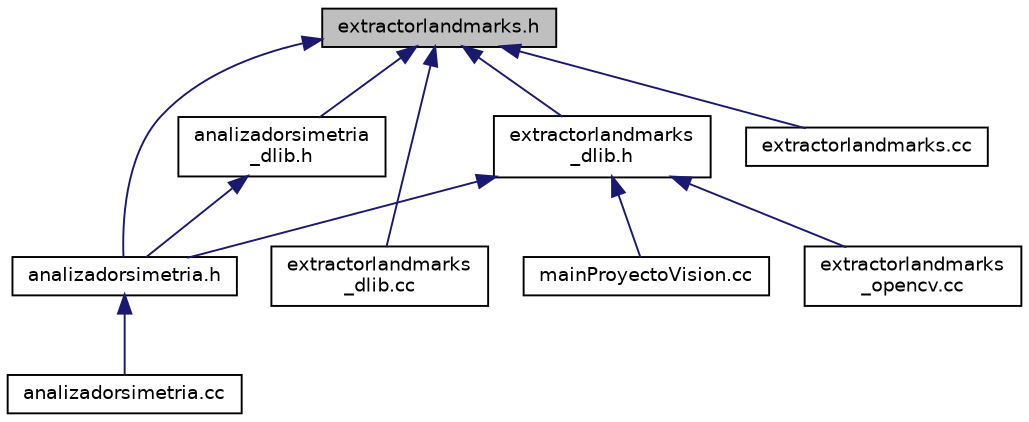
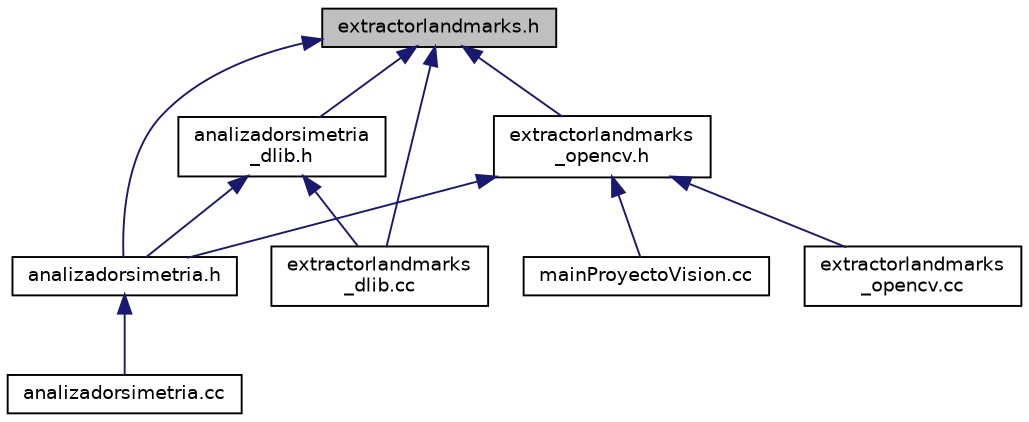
  digraph {
    node [color=black fillcolor=white fontname=Helvetica fontsize=10 shape=record style=filled]
    edge [color=midnightblue dir=back fontname=Helvetica fontsize=10 labelfontname=Helvetica labelfontsize=10 style=solid]
    n1 [fillcolor=grey75 fontcolor=black height=0.2 label="extractorlandmarks.h" width=0.4]
    n2 [height=0.2 label="analizadorsimetria.h" width=0.4]
    n3 [height=0.2 label="analizadorsimetria\l_dlib.h" width=0.4]
    n4 [height=0.2 label="extractorlandmarks\l_dlib.cc" width=0.4]
-   n5 [height=0.2 label="extractorlandmarks\l_dlib.h" width=0.4]
-   n6 [height=0.2 label="extractorlandmarks.cc" width=0.4]
+   n5 [height=0.2 label="extractorlandmarks\l_opencv.h" width=0.4]
    n7 [height=0.2 label="analizadorsimetria.cc" width=0.4]
    n8 [height=0.2 label="mainProyectoVision.cc" width=0.4]
    n9 [height=0.2 label="extractorlandmarks\l_opencv.cc" width=0.4]
    n1 -> n2
    n1 -> n3
    n1 -> n4
    n1 -> n5
-   n1 -> n6
    n2 -> n7
    n3 -> n2
+   n3 -> n4
    n5 -> n2
    n5 -> n8
    n5 -> n9
  }
